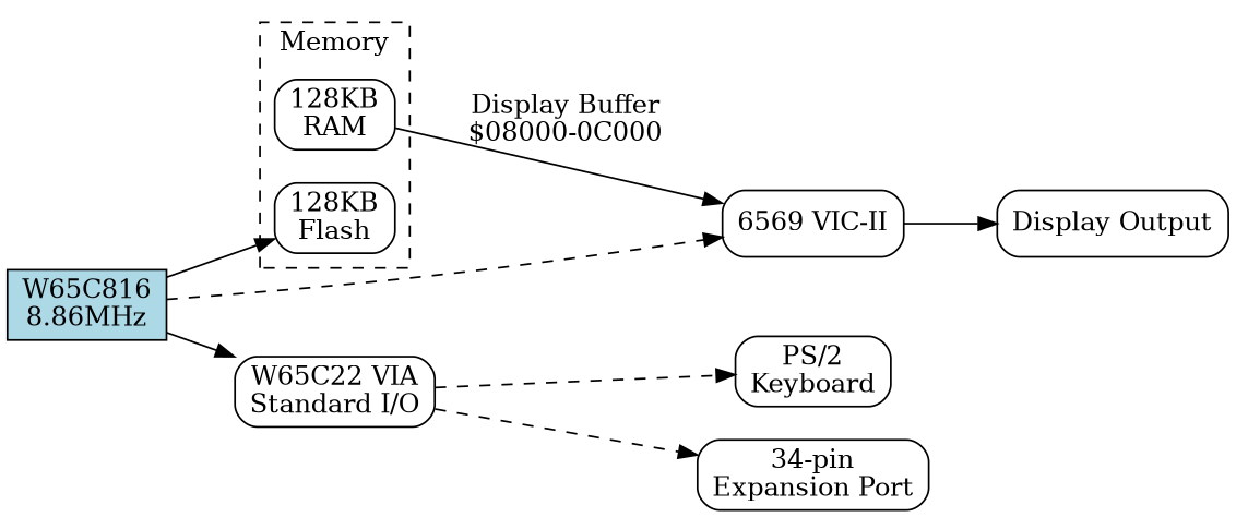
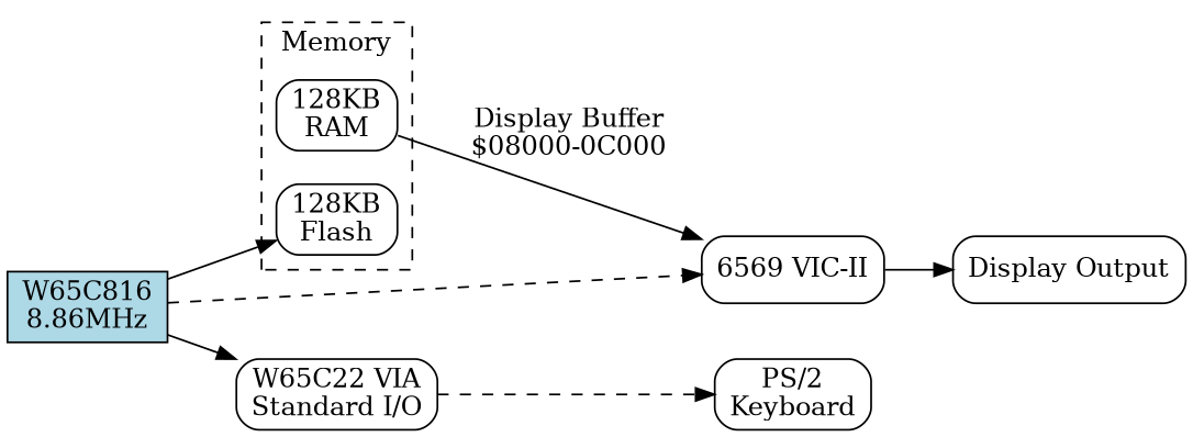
  digraph {
    rankdir=LR
    node [shape=box style=rounded]
    n1 [label="128KB\nRAM"]
    n2 [label="128KB\nFlash"]
    n3 [label="6569 VIC-II"]
    n4 [fillcolor=lightblue label="W65C816\n8.86MHz" style=filled]
    n5 [label="W65C22 VIA\nStandard I/O"]
    n6 [label="Display Output"]
    n7 [label="PS/2\nKeyboard"]
-   n8 [label="34-pin\nExpansion Port"]
    subgraph cluster_1 {
      label=Memory
      style=dashed
      n1
      n2
    }
    n1 -> n3 [label="Display Buffer\n$08000-0C000"]
    n3 -> n6
    n4 -> n2
    n4 -> n3 [style=dashed]
    n4 -> n5
    n5 -> n7 [style=dashed]
-   n5 -> n8 [style=dashed]
  }
